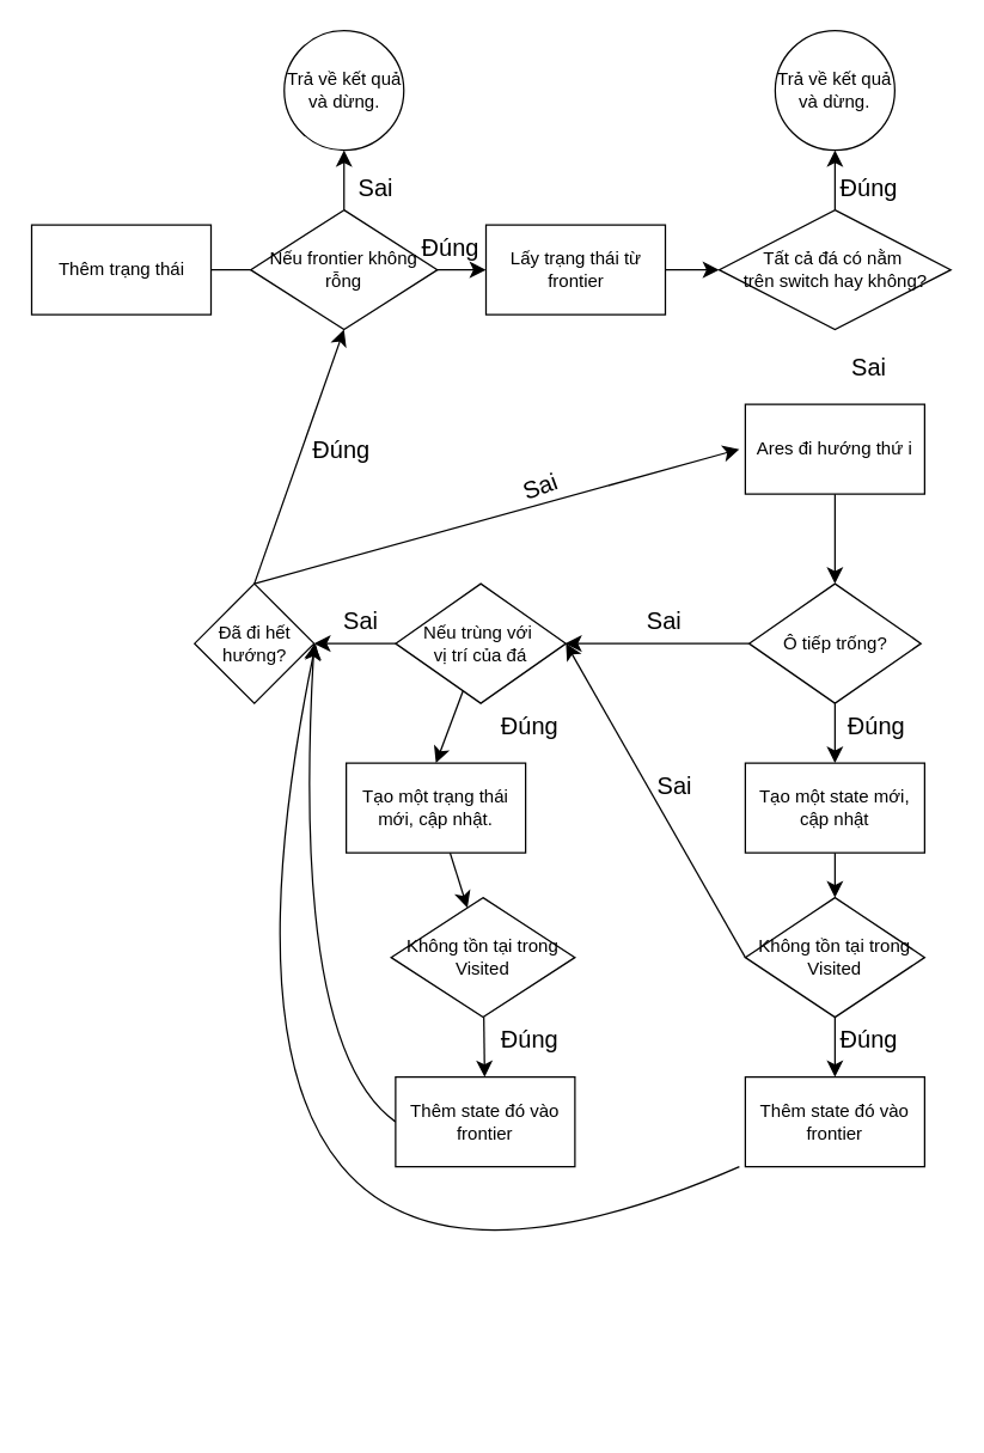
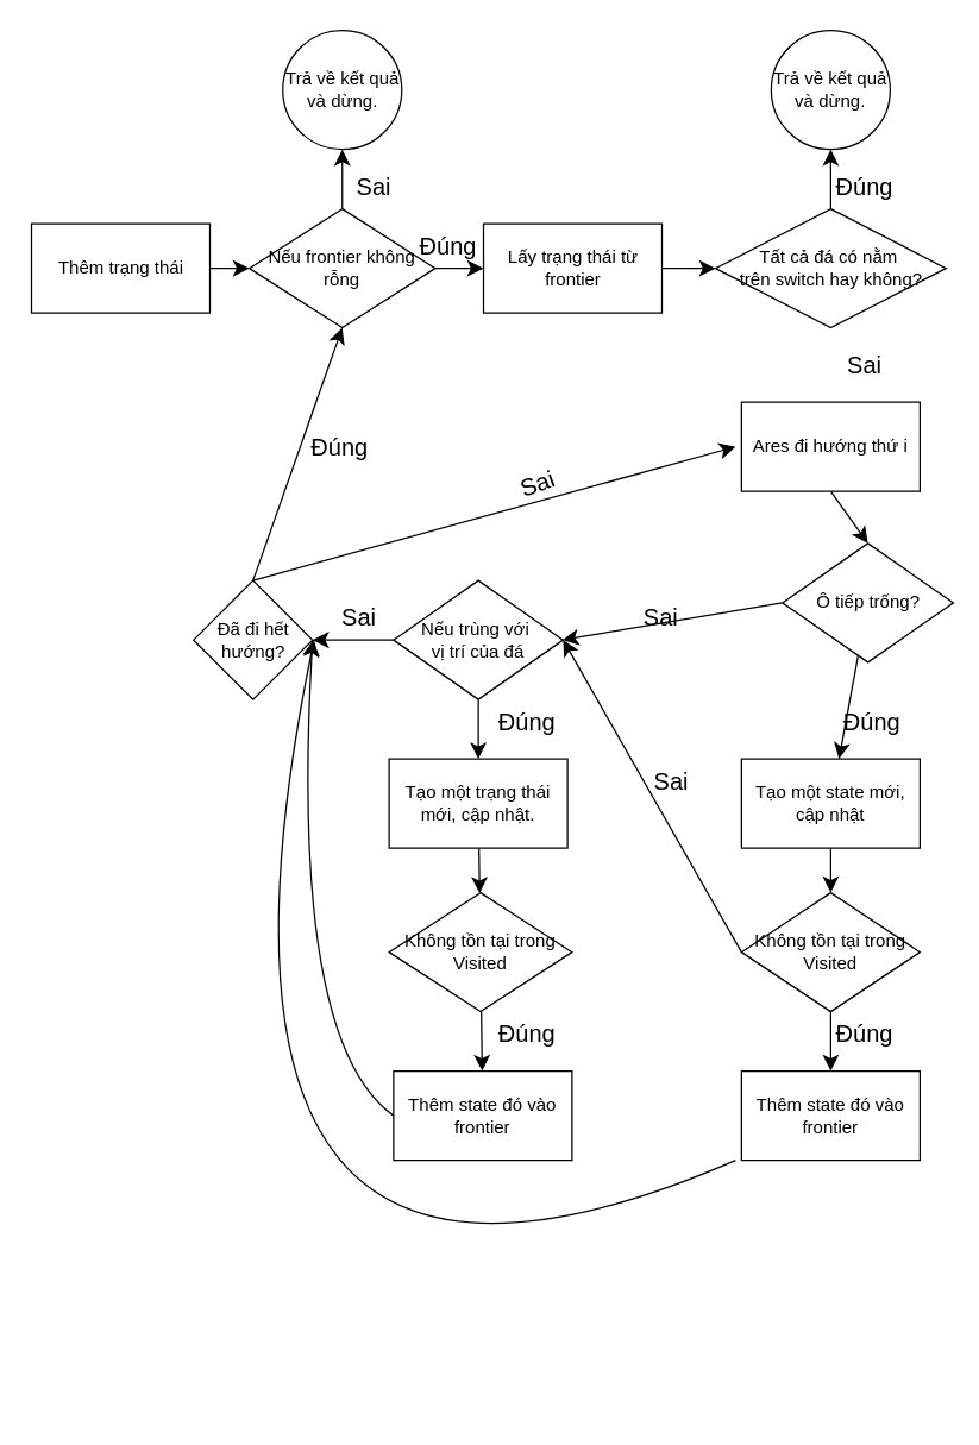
  <mxCell id="0" />
  <mxCell id="1" parent="0" />
- <mxCell id="2" value="" style="edgeStyle=none;curved=1;rounded=0;orthogonalLoop=1;jettySize=auto;html=1;fontSize=12;startSize=8;endSize=8;endArrow=none;" edge="1" parent="1" source="3" target="6"><mxGeometry relative="1" as="geometry" /></mxCell>
+ <mxCell id="2" value="" style="edgeStyle=none;curved=1;rounded=0;orthogonalLoop=1;jettySize=auto;html=1;fontSize=12;startSize=8;endSize=8;" edge="1" parent="1" source="3" target="6"><mxGeometry relative="1" as="geometry" /></mxCell>
  <mxCell id="3" value="Thêm trạng thái" style="whiteSpace=wrap;html=1;" vertex="1" parent="1"><mxGeometry x="20.5" y="150" width="120" height="60" as="geometry" /></mxCell>
  <mxCell id="4" value="" style="edgeStyle=none;curved=1;rounded=0;orthogonalLoop=1;jettySize=auto;html=1;fontSize=12;startSize=8;endSize=8;" edge="1" parent="1" source="6" target="8"><mxGeometry relative="1" as="geometry" /></mxCell>
  <mxCell id="5" style="edgeStyle=none;curved=1;rounded=0;orthogonalLoop=1;jettySize=auto;html=1;entryX=0.5;entryY=1;entryDx=0;entryDy=0;fontSize=12;startSize=8;endSize=8;" edge="1" parent="1" source="6" target="40"><mxGeometry relative="1" as="geometry" /></mxCell>
  <mxCell id="6" value="Nếu frontier không&lt;div&gt;rỗng&lt;/div&gt;" style="rhombus;whiteSpace=wrap;html=1;" vertex="1" parent="1"><mxGeometry x="167" y="140" width="125" height="80" as="geometry" /></mxCell>
  <mxCell id="7" value="" style="edgeStyle=none;curved=1;rounded=0;orthogonalLoop=1;jettySize=auto;html=1;fontSize=12;startSize=8;endSize=8;" edge="1" parent="1" source="8" target="10"><mxGeometry relative="1" as="geometry" /></mxCell>
  <mxCell id="8" value="Lấy trạng thái từ&lt;div&gt;frontier&lt;/div&gt;" style="whiteSpace=wrap;html=1;" vertex="1" parent="1"><mxGeometry x="324.5" y="150" width="120" height="60" as="geometry" /></mxCell>
  <mxCell id="9" value="" style="edgeStyle=none;curved=1;rounded=0;orthogonalLoop=1;jettySize=auto;html=1;fontSize=12;startSize=8;endSize=8;" edge="1" parent="1" source="10" target="11"><mxGeometry relative="1" as="geometry" /></mxCell>
  <mxCell id="10" value="Tất cả đá có nằm&amp;nbsp;&lt;div&gt;trên switch hay không?&lt;/div&gt;" style="rhombus;whiteSpace=wrap;html=1;" vertex="1" parent="1"><mxGeometry x="480.5" y="140" width="155" height="80" as="geometry" /></mxCell>
  <mxCell id="11" value="Trả về kết quả và dừng." style="ellipse;whiteSpace=wrap;html=1;" vertex="1" parent="1"><mxGeometry x="518" y="20" width="80" height="80" as="geometry" /></mxCell>
  <mxCell id="12" value="Đúng" style="text;html=1;align=center;verticalAlign=middle;whiteSpace=wrap;rounded=0;fontSize=16;" vertex="1" parent="1"><mxGeometry x="550.5" y="110" width="60" height="30" as="geometry" /></mxCell>
  <mxCell id="13" style="edgeStyle=none;curved=1;rounded=0;orthogonalLoop=1;jettySize=auto;html=1;exitX=0.5;exitY=1;exitDx=0;exitDy=0;entryX=0.5;entryY=0;entryDx=0;entryDy=0;fontSize=12;startSize=8;endSize=8;" edge="1" parent="1" source="14" target="17"><mxGeometry relative="1" as="geometry" /></mxCell>
  <mxCell id="14" value="Ares đi hướng thứ i" style="whiteSpace=wrap;html=1;" vertex="1" parent="1"><mxGeometry x="498" y="270" width="120" height="60" as="geometry" /></mxCell>
  <mxCell id="15" value="" style="edgeStyle=none;curved=1;rounded=0;orthogonalLoop=1;jettySize=auto;html=1;fontSize=12;startSize=8;endSize=8;" edge="1" parent="1" source="17" target="19"><mxGeometry relative="1" as="geometry" /></mxCell>
  <mxCell id="16" style="edgeStyle=none;curved=1;rounded=0;orthogonalLoop=1;jettySize=auto;html=1;exitX=0;exitY=0.5;exitDx=0;exitDy=0;fontSize=12;startSize=8;endSize=8;entryX=0.996;entryY=0.5;entryDx=0;entryDy=0;entryPerimeter=0;" edge="1" parent="1" source="17" target="30"><mxGeometry relative="1" as="geometry"><mxPoint x="444" y="430" as="targetPoint" /></mxGeometry></mxCell>
- <mxCell id="17" value="Ô tiếp trống?" style="rhombus;whiteSpace=wrap;html=1;" vertex="1" parent="1"><mxGeometry x="500.5" y="390" width="115" height="80" as="geometry" /></mxCell>
+ <mxCell id="17" value="Ô tiếp trống?" style="rhombus;whiteSpace=wrap;html=1;" vertex="1" parent="1"><mxGeometry x="525.5" y="365" width="115" height="80" as="geometry" /></mxCell>
  <mxCell id="18" value="" style="edgeStyle=none;curved=1;rounded=0;orthogonalLoop=1;jettySize=auto;html=1;fontSize=12;startSize=8;endSize=8;" edge="1" parent="1" source="19" target="22"><mxGeometry relative="1" as="geometry" /></mxCell>
  <mxCell id="19" value="Tạo một state mới,&lt;div&gt;cập nhật&lt;/div&gt;" style="whiteSpace=wrap;html=1;" vertex="1" parent="1"><mxGeometry x="498" y="510" width="120" height="60" as="geometry" /></mxCell>
  <mxCell id="20" value="" style="edgeStyle=none;curved=1;rounded=0;orthogonalLoop=1;jettySize=auto;html=1;fontSize=12;startSize=8;endSize=8;" edge="1" parent="1" source="22" target="25"><mxGeometry relative="1" as="geometry" /></mxCell>
  <mxCell id="21" style="edgeStyle=none;curved=1;rounded=0;orthogonalLoop=1;jettySize=auto;html=1;exitX=0;exitY=0.5;exitDx=0;exitDy=0;entryX=1;entryY=0.5;entryDx=0;entryDy=0;fontSize=12;startSize=8;endSize=8;" edge="1" parent="1" source="22" target="30"><mxGeometry relative="1" as="geometry" /></mxCell>
  <mxCell id="22" value="Không tồn tại trong&lt;div&gt;Visited&lt;/div&gt;" style="rhombus;whiteSpace=wrap;html=1;" vertex="1" parent="1"><mxGeometry x="498" y="600" width="120" height="80" as="geometry" /></mxCell>
  <mxCell id="23" value="Sai" style="text;html=1;align=center;verticalAlign=middle;whiteSpace=wrap;rounded=0;fontSize=16;" vertex="1" parent="1"><mxGeometry x="550.5" y="230" width="60" height="30" as="geometry" /></mxCell>
  <mxCell id="24" style="edgeStyle=none;curved=1;rounded=0;orthogonalLoop=1;jettySize=auto;html=1;entryX=0;entryY=1;entryDx=0;entryDy=0;fontSize=12;startSize=8;endSize=8;" edge="1" parent="1" target="27"><mxGeometry relative="1" as="geometry"><mxPoint x="494" y="780" as="sourcePoint" /><Array as="points"><mxPoint x="104" y="950" /></Array></mxGeometry></mxCell>
  <mxCell id="25" value="Thêm state đó vào frontier" style="whiteSpace=wrap;html=1;" vertex="1" parent="1"><mxGeometry x="498" y="720" width="120" height="60" as="geometry" /></mxCell>
  <mxCell id="26" value="Đúng" style="text;html=1;align=center;verticalAlign=middle;whiteSpace=wrap;rounded=0;fontSize=16;" vertex="1" parent="1"><mxGeometry x="198" y="285" width="60" height="30" as="geometry" /></mxCell>
  <mxCell id="27" value="Sai" style="text;html=1;align=center;verticalAlign=middle;whiteSpace=wrap;rounded=0;fontSize=16;" vertex="1" parent="1"><mxGeometry x="210.5" y="400" width="60" height="30" as="geometry" /></mxCell>
  <mxCell id="28" style="edgeStyle=none;curved=1;rounded=0;orthogonalLoop=1;jettySize=auto;html=1;entryX=0.5;entryY=0;entryDx=0;entryDy=0;fontSize=12;startSize=8;endSize=8;" edge="1" parent="1" source="30" target="32"><mxGeometry relative="1" as="geometry" /></mxCell>
  <mxCell id="29" value="" style="edgeStyle=none;curved=1;rounded=0;orthogonalLoop=1;jettySize=auto;html=1;fontSize=12;startSize=8;endSize=8;" edge="1" parent="1" source="30" target="49"><mxGeometry relative="1" as="geometry" /></mxCell>
  <mxCell id="30" value="Nếu trùng với&amp;nbsp;&lt;div&gt;vị trí của đá&lt;/div&gt;" style="rhombus;whiteSpace=wrap;html=1;" vertex="1" parent="1"><mxGeometry x="264" y="390" width="114" height="80" as="geometry" /></mxCell>
  <mxCell id="31" value="" style="edgeStyle=none;curved=1;rounded=0;orthogonalLoop=1;jettySize=auto;html=1;fontSize=12;startSize=8;endSize=8;" edge="1" parent="1" source="32" target="34"><mxGeometry relative="1" as="geometry" /></mxCell>
- <mxCell id="32" value="Tạo một trạng thái mới, cập nhật." style="whiteSpace=wrap;html=1;" vertex="1" parent="1"><mxGeometry x="231" y="510" width="120" height="60" as="geometry" /></mxCell>
+ <mxCell id="32" value="Tạo một trạng thái mới, cập nhật." style="whiteSpace=wrap;html=1;" vertex="1" parent="1"><mxGeometry x="261" y="510" width="120" height="60" as="geometry" /></mxCell>
  <mxCell id="33" value="" style="edgeStyle=none;curved=1;rounded=0;orthogonalLoop=1;jettySize=auto;html=1;fontSize=12;startSize=8;endSize=8;" edge="1" parent="1" source="34" target="36"><mxGeometry relative="1" as="geometry" /></mxCell>
  <mxCell id="34" value="Không tồn tại trong&lt;div&gt;Visited&lt;/div&gt;" style="rhombus;whiteSpace=wrap;html=1;" vertex="1" parent="1"><mxGeometry x="261" y="600" width="123" height="80" as="geometry" /></mxCell>
  <mxCell id="35" style="edgeStyle=none;curved=1;rounded=0;orthogonalLoop=1;jettySize=auto;html=1;exitX=0;exitY=0.5;exitDx=0;exitDy=0;entryX=1;entryY=0.5;entryDx=0;entryDy=0;fontSize=12;startSize=8;endSize=8;" edge="1" parent="1" source="36" target="49"><mxGeometry relative="1" as="geometry"><Array as="points"><mxPoint x="194" y="700" /></Array></mxGeometry></mxCell>
  <mxCell id="36" value="Thêm state đó vào frontier" style="whiteSpace=wrap;html=1;" vertex="1" parent="1"><mxGeometry x="264" y="720" width="120" height="60" as="geometry" /></mxCell>
  <mxCell id="37" value="Đúng" style="text;html=1;align=center;verticalAlign=middle;whiteSpace=wrap;rounded=0;fontSize=16;" vertex="1" parent="1"><mxGeometry x="324" y="470" width="60" height="30" as="geometry" /></mxCell>
  <mxCell id="38" value="Sai" style="text;html=1;align=center;verticalAlign=middle;whiteSpace=wrap;rounded=0;fontSize=16;" vertex="1" parent="1"><mxGeometry x="420.5" y="510" width="60" height="30" as="geometry" /></mxCell>
  <mxCell id="39" value="Đúng" style="text;html=1;align=center;verticalAlign=middle;whiteSpace=wrap;rounded=0;fontSize=16;" vertex="1" parent="1"><mxGeometry x="270.5" y="150" width="60" height="30" as="geometry" /></mxCell>
  <mxCell id="40" value="Trả về kết quả và dừng." style="ellipse;whiteSpace=wrap;html=1;" vertex="1" parent="1"><mxGeometry x="189.5" y="20" width="80" height="80" as="geometry" /></mxCell>
  <mxCell id="41" value="Sai" style="text;html=1;align=center;verticalAlign=middle;whiteSpace=wrap;rounded=0;fontSize=16;" vertex="1" parent="1"><mxGeometry x="220.5" y="110" width="60" height="30" as="geometry" /></mxCell>
  <mxCell id="42" value="Đúng" style="text;html=1;align=center;verticalAlign=middle;whiteSpace=wrap;rounded=0;fontSize=16;" vertex="1" parent="1"><mxGeometry x="550.5" y="680" width="60" height="30" as="geometry" /></mxCell>
  <mxCell id="43" value="Sai" style="text;html=1;align=center;verticalAlign=middle;whiteSpace=wrap;rounded=0;fontSize=16;rotation=0;" vertex="1" parent="1"><mxGeometry x="414" y="400" width="60" height="30" as="geometry" /></mxCell>
  <mxCell id="44" value="Sai" style="text;html=1;align=center;verticalAlign=middle;whiteSpace=wrap;rounded=0;fontSize=16;rotation=-20;" vertex="1" parent="1"><mxGeometry x="330.5" y="310" width="60" height="30" as="geometry" /></mxCell>
  <mxCell id="45" value="Đúng" style="text;html=1;align=center;verticalAlign=middle;whiteSpace=wrap;rounded=0;fontSize=16;" vertex="1" parent="1"><mxGeometry x="555.5" y="470" width="60" height="30" as="geometry" /></mxCell>
  <mxCell id="46" value="Đúng" style="text;html=1;align=center;verticalAlign=middle;whiteSpace=wrap;rounded=0;fontSize=16;" vertex="1" parent="1"><mxGeometry x="324" y="680" width="60" height="30" as="geometry" /></mxCell>
  <mxCell id="47" style="edgeStyle=none;curved=1;rounded=0;orthogonalLoop=1;jettySize=auto;html=1;exitX=0.5;exitY=0;exitDx=0;exitDy=0;fontSize=12;startSize=8;endSize=8;" edge="1" parent="1" source="49"><mxGeometry relative="1" as="geometry"><mxPoint x="494" y="300" as="targetPoint" /></mxGeometry></mxCell>
  <mxCell id="48" style="edgeStyle=none;curved=1;rounded=0;orthogonalLoop=1;jettySize=auto;html=1;entryX=0.5;entryY=1;entryDx=0;entryDy=0;fontSize=12;startSize=8;endSize=8;exitX=0.5;exitY=0;exitDx=0;exitDy=0;" edge="1" parent="1" source="49" target="6"><mxGeometry relative="1" as="geometry" /></mxCell>
  <mxCell id="49" value="Đã đi hết hướng?" style="rhombus;whiteSpace=wrap;html=1;" vertex="1" parent="1"><mxGeometry x="129.5" y="390" width="80" height="80" as="geometry" /></mxCell>
